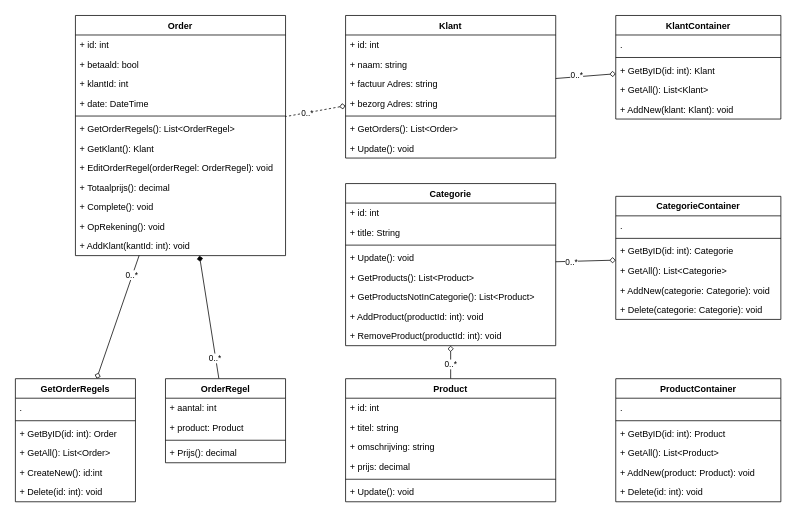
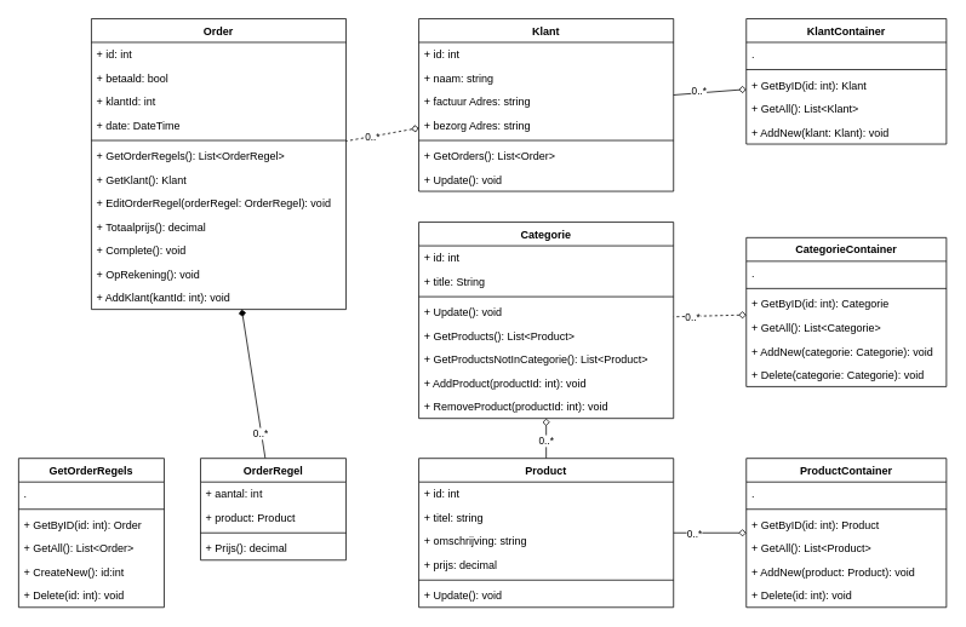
  <mxCell id="0" />
  <mxCell id="1" parent="0" />
  <mxCell id="2" value="" style="endArrow=none;html=1;startArrow=diamond;startFill=0;endFill=0;dashed=1;" parent="1" source="16" target="65" edge="1"><mxGeometry width="50" height="50" relative="1" as="geometry"><mxPoint x="-30" y="114" as="sourcePoint" /><mxPoint y="64" as="targetPoint" x="20" /></mxGeometry></mxCell>
  <mxCell id="3" value="0..*" style="edgeLabel;html=1;align=center;verticalAlign=middle;resizable=0;points=[];" parent="2" vertex="1" connectable="0"><mxGeometry x="0.268" relative="1" as="geometry"><mxPoint as="offset" /></mxGeometry></mxCell>
- <mxCell id="4" value="" style="endArrow=none;html=1;endFill=0;startArrow=diamond;startFill=0;" parent="1" source="78" target="65" edge="1"><mxGeometry width="50" height="50" relative="1" as="geometry"><mxPoint x="-120" y="154" as="sourcePoint" /><mxPoint x="-70" y="104" as="targetPoint" /></mxGeometry></mxCell>
- <mxCell id="5" value="0..*" style="edgeLabel;html=1;align=center;verticalAlign=middle;resizable=0;points=[];" parent="4" vertex="1" connectable="0"><mxGeometry x="0.684" y="1" relative="1" as="geometry"><mxPoint as="offset" /></mxGeometry></mxCell>
  <mxCell id="6" value="" style="endArrow=none;html=1;endFill=0;startArrow=diamond;startFill=1;" parent="1" source="65" target="60" edge="1"><mxGeometry width="50" height="50" relative="1" as="geometry"><mxPoint x="50" y="184" as="sourcePoint" /><mxPoint x="100" y="134" as="targetPoint" /></mxGeometry></mxCell>
  <mxCell id="7" value="0..*" style="edgeLabel;html=1;align=center;verticalAlign=middle;resizable=0;points=[];" parent="6" vertex="1" connectable="0"><mxGeometry x="0.664" y="-1" relative="1" as="geometry"><mxPoint as="offset" /></mxGeometry></mxCell>
  <mxCell id="8" value="" style="endArrow=none;html=1;endFill=0;startArrow=diamond;startFill=0;" parent="1" source="54" target="16" edge="1"><mxGeometry width="50" height="50" relative="1" as="geometry"><mxPoint x="280" y="-66" as="sourcePoint" /><mxPoint x="330" y="-116" as="targetPoint" /></mxGeometry></mxCell>
  <mxCell id="9" value="0..*" style="edgeLabel;html=1;align=center;verticalAlign=middle;resizable=0;points=[];" parent="8" vertex="1" connectable="0"><mxGeometry x="0.315" y="-2" relative="1" as="geometry"><mxPoint as="offset" /></mxGeometry></mxCell>
+ <mxCell id="10" value="" style="endArrow=none;html=1;endFill=0;startArrow=diamond;startFill=0;" parent="1" source="40" target="33" edge="1"><mxGeometry width="50" height="50" relative="1" as="geometry"><mxPoint x="370" y="944" as="sourcePoint" /><mxPoint x="420" y="894" as="targetPoint" /></mxGeometry></mxCell>
+ <mxCell id="11" value="0..*" style="edgeLabel;html=1;align=center;verticalAlign=middle;resizable=0;points=[];" parent="10" vertex="1" connectable="0"><mxGeometry x="0.458" relative="1" as="geometry"><mxPoint as="offset" /></mxGeometry></mxCell>
  <mxCell id="12" value="" style="endArrow=none;html=1;endFill=0;startArrow=diamond;startFill=0;" parent="1" source="24" target="33" edge="1"><mxGeometry width="50" height="50" relative="1" as="geometry"><mxPoint x="890" y="14" as="sourcePoint" /><mxPoint x="940" y="-36" as="targetPoint" /></mxGeometry></mxCell>
  <mxCell id="13" value="0..*" style="edgeLabel;html=1;align=center;verticalAlign=middle;resizable=0;points=[];" parent="12" vertex="1" connectable="0"><mxGeometry x="0.101" y="-1" relative="1" as="geometry"><mxPoint as="offset" /></mxGeometry></mxCell>
- <mxCell id="14" value="" style="endArrow=none;html=1;startArrow=diamond;startFill=0;endFill=0;" parent="1" source="47" target="24" edge="1"><mxGeometry width="50" height="50" relative="1" as="geometry"><mxPoint x="970" y="168" as="sourcePoint" /><mxPoint x="1020" y="118" as="targetPoint" /></mxGeometry></mxCell>
+ <mxCell id="14" value="" style="endArrow=none;html=1;startArrow=diamond;startFill=0;endFill=0;dashed=1;" parent="1" source="47" target="24" edge="1"><mxGeometry width="50" height="50" relative="1" as="geometry"><mxPoint x="970" y="168" as="sourcePoint" /><mxPoint x="1020" y="118" as="targetPoint" /></mxGeometry></mxCell>
  <mxCell id="15" value="0..*" style="edgeLabel;html=1;align=center;verticalAlign=middle;resizable=0;points=[];" parent="14" vertex="1" connectable="0"><mxGeometry x="0.509" y="1" relative="1" as="geometry"><mxPoint as="offset" /></mxGeometry></mxCell>
  <mxCell id="16" value="Klant" style="swimlane;fontStyle=1;align=center;verticalAlign=top;childLayout=stackLayout;horizontal=1;startSize=26;horizontalStack=0;resizeParent=1;resizeParentMax=0;resizeLast=0;collapsible=1;marginBottom=0;" parent="1" vertex="1"><mxGeometry x="460" width="280" height="190" as="geometry" y="20" /></mxCell>
  <mxCell id="17" value="+ id: int" style="text;strokeColor=none;fillColor=none;align=left;verticalAlign=top;spacingLeft=4;spacingRight=4;overflow=hidden;rotatable=0;points=[[0,0.5],[1,0.5]];portConstraint=eastwest;" parent="16" vertex="1"><mxGeometry y="26" width="280" height="26" as="geometry" /></mxCell>
  <mxCell id="18" value="+ naam: string" style="text;strokeColor=none;fillColor=none;align=left;verticalAlign=top;spacingLeft=4;spacingRight=4;overflow=hidden;rotatable=0;points=[[0,0.5],[1,0.5]];portConstraint=eastwest;" parent="16" vertex="1"><mxGeometry y="52" width="280" height="26" as="geometry" /></mxCell>
  <mxCell id="19" value="+ factuur Adres: string" style="text;strokeColor=none;fillColor=none;align=left;verticalAlign=top;spacingLeft=4;spacingRight=4;overflow=hidden;rotatable=0;points=[[0,0.5],[1,0.5]];portConstraint=eastwest;" parent="16" vertex="1"><mxGeometry y="78" width="280" height="26" as="geometry" /></mxCell>
  <mxCell id="20" value="+ bezorg Adres: string" style="text;strokeColor=none;fillColor=none;align=left;verticalAlign=top;spacingLeft=4;spacingRight=4;overflow=hidden;rotatable=0;points=[[0,0.5],[1,0.5]];portConstraint=eastwest;" parent="16" vertex="1"><mxGeometry y="104" width="280" height="26" as="geometry" /></mxCell>
  <mxCell id="21" value="" style="line;strokeWidth=1;fillColor=none;align=left;verticalAlign=middle;spacingTop=-1;spacingLeft=3;spacingRight=3;rotatable=0;labelPosition=right;points=[];portConstraint=eastwest;" parent="16" vertex="1"><mxGeometry y="130" width="280" height="8" as="geometry" /></mxCell>
  <mxCell id="22" value="+ GetOrders(): List&lt;Order&gt;" style="text;strokeColor=none;fillColor=none;align=left;verticalAlign=top;spacingLeft=4;spacingRight=4;overflow=hidden;rotatable=0;points=[[0,0.5],[1,0.5]];portConstraint=eastwest;" parent="16" vertex="1"><mxGeometry y="138" width="280" height="26" as="geometry" /></mxCell>
  <mxCell id="23" value="+ Update(): void" style="text;strokeColor=none;fillColor=none;align=left;verticalAlign=top;spacingLeft=4;spacingRight=4;overflow=hidden;rotatable=0;points=[[0,0.5],[1,0.5]];portConstraint=eastwest;" parent="16" vertex="1"><mxGeometry y="164" width="280" height="26" as="geometry" /></mxCell>
  <mxCell id="24" value="Categorie" style="swimlane;fontStyle=1;align=center;verticalAlign=top;childLayout=stackLayout;horizontal=1;startSize=26;horizontalStack=0;resizeParent=1;resizeParentMax=0;resizeLast=0;collapsible=1;marginBottom=0;" parent="1" vertex="1"><mxGeometry x="460" y="244" width="280" height="216" as="geometry" /></mxCell>
  <mxCell id="25" value="+ id: int" style="text;strokeColor=none;fillColor=none;align=left;verticalAlign=top;spacingLeft=4;spacingRight=4;overflow=hidden;rotatable=0;points=[[0,0.5],[1,0.5]];portConstraint=eastwest;" parent="24" vertex="1"><mxGeometry y="26" width="280" height="26" as="geometry" /></mxCell>
  <mxCell id="26" value="+ title: String" style="text;strokeColor=none;fillColor=none;align=left;verticalAlign=top;spacingLeft=4;spacingRight=4;overflow=hidden;rotatable=0;points=[[0,0.5],[1,0.5]];portConstraint=eastwest;" parent="24" vertex="1"><mxGeometry y="52" width="280" height="26" as="geometry" /></mxCell>
  <mxCell id="27" value="" style="line;strokeWidth=1;fillColor=none;align=left;verticalAlign=middle;spacingTop=-1;spacingLeft=3;spacingRight=3;rotatable=0;labelPosition=right;points=[];portConstraint=eastwest;" parent="24" vertex="1"><mxGeometry y="78" width="280" height="8" as="geometry" /></mxCell>
  <mxCell id="28" value="+ Update(): void" style="text;strokeColor=none;fillColor=none;align=left;verticalAlign=top;spacingLeft=4;spacingRight=4;overflow=hidden;rotatable=0;points=[[0,0.5],[1,0.5]];portConstraint=eastwest;" parent="24" vertex="1"><mxGeometry y="86" width="280" height="26" as="geometry" /></mxCell>
  <mxCell id="29" value="+ GetProducts(): List&lt;Product&gt;" style="text;strokeColor=none;fillColor=none;align=left;verticalAlign=top;spacingLeft=4;spacingRight=4;overflow=hidden;rotatable=0;points=[[0,0.5],[1,0.5]];portConstraint=eastwest;" parent="24" vertex="1"><mxGeometry y="112" width="280" height="26" as="geometry" /></mxCell>
  <mxCell id="30" value="+ GetProductsNotInCategorie(): List&lt;Product&gt;" style="text;strokeColor=none;fillColor=none;align=left;verticalAlign=top;spacingLeft=4;spacingRight=4;overflow=hidden;rotatable=0;points=[[0,0.5],[1,0.5]];portConstraint=eastwest;" parent="24" vertex="1"><mxGeometry y="138" width="280" height="26" as="geometry" /></mxCell>
  <mxCell id="31" value="+ AddProduct(productId: int): void" style="text;strokeColor=none;fillColor=none;align=left;verticalAlign=top;spacingLeft=4;spacingRight=4;overflow=hidden;rotatable=0;points=[[0,0.5],[1,0.5]];portConstraint=eastwest;" parent="24" vertex="1"><mxGeometry y="164" width="280" height="26" as="geometry" /></mxCell>
  <mxCell id="32" value="+ RemoveProduct(productId: int): void" style="text;strokeColor=none;fillColor=none;align=left;verticalAlign=top;spacingLeft=4;spacingRight=4;overflow=hidden;rotatable=0;points=[[0,0.5],[1,0.5]];portConstraint=eastwest;" parent="24" vertex="1"><mxGeometry y="190" width="280" height="26" as="geometry" /></mxCell>
  <mxCell id="33" value="Product" style="swimlane;fontStyle=1;align=center;verticalAlign=top;childLayout=stackLayout;horizontal=1;startSize=26;horizontalStack=0;resizeParent=1;resizeParentMax=0;resizeLast=0;collapsible=1;marginBottom=0;" parent="1" vertex="1"><mxGeometry x="460" y="504" width="280" height="164" as="geometry" /></mxCell>
  <mxCell id="34" value="+ id: int" style="text;strokeColor=none;fillColor=none;align=left;verticalAlign=top;spacingLeft=4;spacingRight=4;overflow=hidden;rotatable=0;points=[[0,0.5],[1,0.5]];portConstraint=eastwest;" parent="33" vertex="1"><mxGeometry y="26" width="280" height="26" as="geometry" /></mxCell>
  <mxCell id="35" value="+ titel: string" style="text;strokeColor=none;fillColor=none;align=left;verticalAlign=top;spacingLeft=4;spacingRight=4;overflow=hidden;rotatable=0;points=[[0,0.5],[1,0.5]];portConstraint=eastwest;" parent="33" vertex="1"><mxGeometry y="52" width="280" height="26" as="geometry" /></mxCell>
  <mxCell id="36" value="+ omschrijving: string" style="text;strokeColor=none;fillColor=none;align=left;verticalAlign=top;spacingLeft=4;spacingRight=4;overflow=hidden;rotatable=0;points=[[0,0.5],[1,0.5]];portConstraint=eastwest;" parent="33" vertex="1"><mxGeometry y="78" width="280" height="26" as="geometry" /></mxCell>
  <mxCell id="37" value="+ prijs: decimal" style="text;strokeColor=none;fillColor=none;align=left;verticalAlign=top;spacingLeft=4;spacingRight=4;overflow=hidden;rotatable=0;points=[[0,0.5],[1,0.5]];portConstraint=eastwest;" parent="33" vertex="1"><mxGeometry y="104" width="280" height="26" as="geometry" /></mxCell>
  <mxCell id="38" value="" style="line;strokeWidth=1;fillColor=none;align=left;verticalAlign=middle;spacingTop=-1;spacingLeft=3;spacingRight=3;rotatable=0;labelPosition=right;points=[];portConstraint=eastwest;" parent="33" vertex="1"><mxGeometry y="130" width="280" height="8" as="geometry" /></mxCell>
  <mxCell id="39" value="+ Update(): void" style="text;strokeColor=none;fillColor=none;align=left;verticalAlign=top;spacingLeft=4;spacingRight=4;overflow=hidden;rotatable=0;points=[[0,0.5],[1,0.5]];portConstraint=eastwest;" parent="33" vertex="1"><mxGeometry y="138" width="280" height="26" as="geometry" /></mxCell>
  <mxCell id="40" value="ProductContainer" style="swimlane;fontStyle=1;align=center;verticalAlign=top;childLayout=stackLayout;horizontal=1;startSize=26;horizontalStack=0;resizeParent=1;resizeParentMax=0;resizeLast=0;collapsible=1;marginBottom=0;" parent="1" vertex="1"><mxGeometry x="820" y="504" width="220" height="164" as="geometry" /></mxCell>
  <mxCell id="41" value="." style="text;strokeColor=none;fillColor=none;align=left;verticalAlign=top;spacingLeft=4;spacingRight=4;overflow=hidden;rotatable=0;points=[[0,0.5],[1,0.5]];portConstraint=eastwest;" parent="40" vertex="1"><mxGeometry y="26" width="220" height="26" as="geometry" /></mxCell>
  <mxCell id="42" value="" style="line;strokeWidth=1;fillColor=none;align=left;verticalAlign=middle;spacingTop=-1;spacingLeft=3;spacingRight=3;rotatable=0;labelPosition=right;points=[];portConstraint=eastwest;" parent="40" vertex="1"><mxGeometry y="52" width="220" height="8" as="geometry" /></mxCell>
  <mxCell id="43" value="+ GetByID(id: int): Product" style="text;strokeColor=none;fillColor=none;align=left;verticalAlign=top;spacingLeft=4;spacingRight=4;overflow=hidden;rotatable=0;points=[[0,0.5],[1,0.5]];portConstraint=eastwest;" parent="40" vertex="1"><mxGeometry y="60" width="220" height="26" as="geometry" /></mxCell>
  <mxCell id="44" value="+ GetAll(): List&lt;Product&gt;" style="text;strokeColor=none;fillColor=none;align=left;verticalAlign=top;spacingLeft=4;spacingRight=4;overflow=hidden;rotatable=0;points=[[0,0.5],[1,0.5]];portConstraint=eastwest;" parent="40" vertex="1"><mxGeometry y="86" width="220" height="26" as="geometry" /></mxCell>
  <mxCell id="45" value="+ AddNew(product: Product): void" style="text;strokeColor=none;fillColor=none;align=left;verticalAlign=top;spacingLeft=4;spacingRight=4;overflow=hidden;rotatable=0;points=[[0,0.5],[1,0.5]];portConstraint=eastwest;" parent="40" vertex="1"><mxGeometry y="112" width="220" height="26" as="geometry" /></mxCell>
  <mxCell id="46" value="+ Delete(id: int): void" style="text;strokeColor=none;fillColor=none;align=left;verticalAlign=top;spacingLeft=4;spacingRight=4;overflow=hidden;rotatable=0;points=[[0,0.5],[1,0.5]];portConstraint=eastwest;" parent="40" vertex="1"><mxGeometry y="138" width="220" height="26" as="geometry" /></mxCell>
  <mxCell id="47" value="CategorieContainer" style="swimlane;fontStyle=1;align=center;verticalAlign=top;childLayout=stackLayout;horizontal=1;startSize=26;horizontalStack=0;resizeParent=1;resizeParentMax=0;resizeLast=0;collapsible=1;marginBottom=0;" parent="1" vertex="1"><mxGeometry x="820" y="261" width="220" height="164" as="geometry" /></mxCell>
  <mxCell id="48" value="." style="text;strokeColor=none;fillColor=none;align=left;verticalAlign=top;spacingLeft=4;spacingRight=4;overflow=hidden;rotatable=0;points=[[0,0.5],[1,0.5]];portConstraint=eastwest;" parent="47" vertex="1"><mxGeometry y="26" width="220" height="26" as="geometry" /></mxCell>
  <mxCell id="49" value="" style="line;strokeWidth=1;fillColor=none;align=left;verticalAlign=middle;spacingTop=-1;spacingLeft=3;spacingRight=3;rotatable=0;labelPosition=right;points=[];portConstraint=eastwest;" parent="47" vertex="1"><mxGeometry y="52" width="220" height="8" as="geometry" /></mxCell>
  <mxCell id="50" value="+ GetByID(id: int): Categorie" style="text;strokeColor=none;fillColor=none;align=left;verticalAlign=top;spacingLeft=4;spacingRight=4;overflow=hidden;rotatable=0;points=[[0,0.5],[1,0.5]];portConstraint=eastwest;" parent="47" vertex="1"><mxGeometry y="60" width="220" height="26" as="geometry" /></mxCell>
  <mxCell id="51" value="+ GetAll(): List&lt;Categorie&gt;" style="text;strokeColor=none;fillColor=none;align=left;verticalAlign=top;spacingLeft=4;spacingRight=4;overflow=hidden;rotatable=0;points=[[0,0.5],[1,0.5]];portConstraint=eastwest;" parent="47" vertex="1"><mxGeometry y="86" width="220" height="26" as="geometry" /></mxCell>
  <mxCell id="52" value="+ AddNew(categorie: Categorie): void" style="text;strokeColor=none;fillColor=none;align=left;verticalAlign=top;spacingLeft=4;spacingRight=4;overflow=hidden;rotatable=0;points=[[0,0.5],[1,0.5]];portConstraint=eastwest;" parent="47" vertex="1"><mxGeometry y="112" width="220" height="26" as="geometry" /></mxCell>
  <mxCell id="53" value="+ Delete(categorie: Categorie): void" style="text;strokeColor=none;fillColor=none;align=left;verticalAlign=top;spacingLeft=4;spacingRight=4;overflow=hidden;rotatable=0;points=[[0,0.5],[1,0.5]];portConstraint=eastwest;" parent="47" vertex="1"><mxGeometry y="138" width="220" height="26" as="geometry" /></mxCell>
  <mxCell id="54" value="KlantContainer" style="swimlane;fontStyle=1;align=center;verticalAlign=top;childLayout=stackLayout;horizontal=1;startSize=26;horizontalStack=0;resizeParent=1;resizeParentMax=0;resizeLast=0;collapsible=1;marginBottom=0;" parent="1" vertex="1"><mxGeometry x="820" width="220" height="138" as="geometry" y="20" /></mxCell>
  <mxCell id="55" value="." style="text;strokeColor=none;fillColor=none;align=left;verticalAlign=top;spacingLeft=4;spacingRight=4;overflow=hidden;rotatable=0;points=[[0,0.5],[1,0.5]];portConstraint=eastwest;" parent="54" vertex="1"><mxGeometry y="26" width="220" height="26" as="geometry" /></mxCell>
  <mxCell id="56" value="" style="line;strokeWidth=1;fillColor=none;align=left;verticalAlign=middle;spacingTop=-1;spacingLeft=3;spacingRight=3;rotatable=0;labelPosition=right;points=[];portConstraint=eastwest;" parent="54" vertex="1"><mxGeometry y="52" width="220" height="8" as="geometry" /></mxCell>
  <mxCell id="57" value="+ GetByID(id: int): Klant" style="text;strokeColor=none;fillColor=none;align=left;verticalAlign=top;spacingLeft=4;spacingRight=4;overflow=hidden;rotatable=0;points=[[0,0.5],[1,0.5]];portConstraint=eastwest;" parent="54" vertex="1"><mxGeometry y="60" width="220" height="26" as="geometry" /></mxCell>
  <mxCell id="58" value="+ GetAll(): List&lt;Klant&gt;" style="text;strokeColor=none;fillColor=none;align=left;verticalAlign=top;spacingLeft=4;spacingRight=4;overflow=hidden;rotatable=0;points=[[0,0.5],[1,0.5]];portConstraint=eastwest;" parent="54" vertex="1"><mxGeometry y="86" width="220" height="26" as="geometry" /></mxCell>
  <mxCell id="59" value="+ AddNew(klant: Klant): void" style="text;strokeColor=none;fillColor=none;align=left;verticalAlign=top;spacingLeft=4;spacingRight=4;overflow=hidden;rotatable=0;points=[[0,0.5],[1,0.5]];portConstraint=eastwest;" parent="54" vertex="1"><mxGeometry y="112" width="220" height="26" as="geometry" /></mxCell>
  <mxCell id="60" value="OrderRegel" style="swimlane;fontStyle=1;align=center;verticalAlign=top;childLayout=stackLayout;horizontal=1;startSize=26;horizontalStack=0;resizeParent=1;resizeParentMax=0;resizeLast=0;collapsible=1;marginBottom=0;" parent="1" vertex="1"><mxGeometry x="220" y="504" width="160" height="112" as="geometry" /></mxCell>
  <mxCell id="61" value="+ aantal: int" style="text;strokeColor=none;fillColor=none;align=left;verticalAlign=top;spacingLeft=4;spacingRight=4;overflow=hidden;rotatable=0;points=[[0,0.5],[1,0.5]];portConstraint=eastwest;" parent="60" vertex="1"><mxGeometry y="26" width="160" height="26" as="geometry" /></mxCell>
  <mxCell id="62" value="+ product: Product" style="text;strokeColor=none;fillColor=none;align=left;verticalAlign=top;spacingLeft=4;spacingRight=4;overflow=hidden;rotatable=0;points=[[0,0.5],[1,0.5]];portConstraint=eastwest;" parent="60" vertex="1"><mxGeometry y="52" width="160" height="26" as="geometry" /></mxCell>
  <mxCell id="63" value="" style="line;strokeWidth=1;fillColor=none;align=left;verticalAlign=middle;spacingTop=-1;spacingLeft=3;spacingRight=3;rotatable=0;labelPosition=right;points=[];portConstraint=eastwest;" parent="60" vertex="1"><mxGeometry y="78" width="160" height="8" as="geometry" /></mxCell>
  <mxCell id="64" value="+ Prijs(): decimal" style="text;strokeColor=none;fillColor=none;align=left;verticalAlign=top;spacingLeft=4;spacingRight=4;overflow=hidden;rotatable=0;points=[[0,0.5],[1,0.5]];portConstraint=eastwest;" parent="60" vertex="1"><mxGeometry y="86" width="160" height="26" as="geometry" /></mxCell>
  <mxCell id="65" value="Order" style="swimlane;fontStyle=1;align=center;verticalAlign=top;childLayout=stackLayout;horizontal=1;startSize=26;horizontalStack=0;resizeParent=1;resizeParentMax=0;resizeLast=0;collapsible=1;marginBottom=0;" parent="1" vertex="1"><mxGeometry x="100" width="280" height="320" as="geometry" y="20" /></mxCell>
  <mxCell id="66" value="+ id: int" style="text;strokeColor=none;fillColor=none;align=left;verticalAlign=top;spacingLeft=4;spacingRight=4;overflow=hidden;rotatable=0;points=[[0,0.5],[1,0.5]];portConstraint=eastwest;" parent="65" vertex="1"><mxGeometry y="26" width="280" height="26" as="geometry" /></mxCell>
  <mxCell id="67" value="+ betaald: bool" style="text;strokeColor=none;fillColor=none;align=left;verticalAlign=top;spacingLeft=4;spacingRight=4;overflow=hidden;rotatable=0;points=[[0,0.5],[1,0.5]];portConstraint=eastwest;" parent="65" vertex="1"><mxGeometry y="52" width="280" height="26" as="geometry" /></mxCell>
  <mxCell id="68" value="+ klantId: int" style="text;strokeColor=none;fillColor=none;align=left;verticalAlign=top;spacingLeft=4;spacingRight=4;overflow=hidden;rotatable=0;points=[[0,0.5],[1,0.5]];portConstraint=eastwest;" parent="65" vertex="1"><mxGeometry y="78" width="280" height="26" as="geometry" /></mxCell>
  <mxCell id="69" value="+ date: DateTime" style="text;strokeColor=none;fillColor=none;align=left;verticalAlign=top;spacingLeft=4;spacingRight=4;overflow=hidden;rotatable=0;points=[[0,0.5],[1,0.5]];portConstraint=eastwest;" parent="65" vertex="1"><mxGeometry y="104" width="280" height="26" as="geometry" /></mxCell>
  <mxCell id="70" value="" style="line;strokeWidth=1;fillColor=none;align=left;verticalAlign=middle;spacingTop=-1;spacingLeft=3;spacingRight=3;rotatable=0;labelPosition=right;points=[];portConstraint=eastwest;" parent="65" vertex="1"><mxGeometry y="130" width="280" height="8" as="geometry" /></mxCell>
  <mxCell id="71" value="+ GetOrderRegels(): List&lt;OrderRegel&gt;" style="text;strokeColor=none;fillColor=none;align=left;verticalAlign=top;spacingLeft=4;spacingRight=4;overflow=hidden;rotatable=0;points=[[0,0.5],[1,0.5]];portConstraint=eastwest;" parent="65" vertex="1"><mxGeometry y="138" width="280" height="26" as="geometry" /></mxCell>
  <mxCell id="72" value="+ GetKlant(): Klant" style="text;strokeColor=none;fillColor=none;align=left;verticalAlign=top;spacingLeft=4;spacingRight=4;overflow=hidden;rotatable=0;points=[[0,0.5],[1,0.5]];portConstraint=eastwest;" parent="65" vertex="1"><mxGeometry y="164" width="280" height="26" as="geometry" /></mxCell>
  <mxCell id="73" value="+ EditOrderRegel(orderRegel: OrderRegel): void" style="text;strokeColor=none;fillColor=none;align=left;verticalAlign=top;spacingLeft=4;spacingRight=4;overflow=hidden;rotatable=0;points=[[0,0.5],[1,0.5]];portConstraint=eastwest;" parent="65" vertex="1"><mxGeometry y="190" width="280" height="26" as="geometry" /></mxCell>
  <mxCell id="74" value="+ Totaalprijs(): decimal" style="text;strokeColor=none;fillColor=none;align=left;verticalAlign=top;spacingLeft=4;spacingRight=4;overflow=hidden;rotatable=0;points=[[0,0.5],[1,0.5]];portConstraint=eastwest;" parent="65" vertex="1"><mxGeometry y="216" width="280" height="26" as="geometry" /></mxCell>
  <mxCell id="75" value="+ Complete(): void" style="text;strokeColor=none;fillColor=none;align=left;verticalAlign=top;spacingLeft=4;spacingRight=4;overflow=hidden;rotatable=0;points=[[0,0.5],[1,0.5]];portConstraint=eastwest;" parent="65" vertex="1"><mxGeometry y="242" width="280" height="26" as="geometry" /></mxCell>
  <mxCell id="76" value="+ OpRekening(): void" style="text;strokeColor=none;fillColor=none;align=left;verticalAlign=top;spacingLeft=4;spacingRight=4;overflow=hidden;rotatable=0;points=[[0,0.5],[1,0.5]];portConstraint=eastwest;" parent="65" vertex="1"><mxGeometry y="268" width="280" height="26" as="geometry" /></mxCell>
  <mxCell id="77" value="+ AddKlant(kantId: int): void" style="text;strokeColor=none;fillColor=none;align=left;verticalAlign=top;spacingLeft=4;spacingRight=4;overflow=hidden;rotatable=0;points=[[0,0.5],[1,0.5]];portConstraint=eastwest;" parent="65" vertex="1"><mxGeometry y="294" width="280" height="26" as="geometry" /></mxCell>
  <mxCell id="78" value="GetOrderRegels" style="swimlane;fontStyle=1;align=center;verticalAlign=top;childLayout=stackLayout;horizontal=1;startSize=26;horizontalStack=0;resizeParent=1;resizeParentMax=0;resizeLast=0;collapsible=1;marginBottom=0;" parent="1" vertex="1"><mxGeometry y="504" width="160" height="164" as="geometry" x="20" /></mxCell>
  <mxCell id="79" value="." style="text;strokeColor=none;fillColor=none;align=left;verticalAlign=top;spacingLeft=4;spacingRight=4;overflow=hidden;rotatable=0;points=[[0,0.5],[1,0.5]];portConstraint=eastwest;" parent="78" vertex="1"><mxGeometry y="26" width="160" height="26" as="geometry" /></mxCell>
  <mxCell id="80" value="" style="line;strokeWidth=1;fillColor=none;align=left;verticalAlign=middle;spacingTop=-1;spacingLeft=3;spacingRight=3;rotatable=0;labelPosition=right;points=[];portConstraint=eastwest;" parent="78" vertex="1"><mxGeometry y="52" width="160" height="8" as="geometry" /></mxCell>
  <mxCell id="81" value="+ GetByID(id: int): Order" style="text;strokeColor=none;fillColor=none;align=left;verticalAlign=top;spacingLeft=4;spacingRight=4;overflow=hidden;rotatable=0;points=[[0,0.5],[1,0.5]];portConstraint=eastwest;" parent="78" vertex="1"><mxGeometry y="60" width="160" height="26" as="geometry" /></mxCell>
  <mxCell id="82" value="+ GetAll(): List&lt;Order&gt;" style="text;strokeColor=none;fillColor=none;align=left;verticalAlign=top;spacingLeft=4;spacingRight=4;overflow=hidden;rotatable=0;points=[[0,0.5],[1,0.5]];portConstraint=eastwest;" parent="78" vertex="1"><mxGeometry y="86" width="160" height="26" as="geometry" /></mxCell>
  <mxCell id="83" value="+ CreateNew(): id:int" style="text;strokeColor=none;fillColor=none;align=left;verticalAlign=top;spacingLeft=4;spacingRight=4;overflow=hidden;rotatable=0;points=[[0,0.5],[1,0.5]];portConstraint=eastwest;" parent="78" vertex="1"><mxGeometry y="112" width="160" height="26" as="geometry" /></mxCell>
  <mxCell id="84" value="+ Delete(id: int): void" style="text;strokeColor=none;fillColor=none;align=left;verticalAlign=top;spacingLeft=4;spacingRight=4;overflow=hidden;rotatable=0;points=[[0,0.5],[1,0.5]];portConstraint=eastwest;" parent="78" vertex="1"><mxGeometry y="138" width="160" height="26" as="geometry" /></mxCell>
